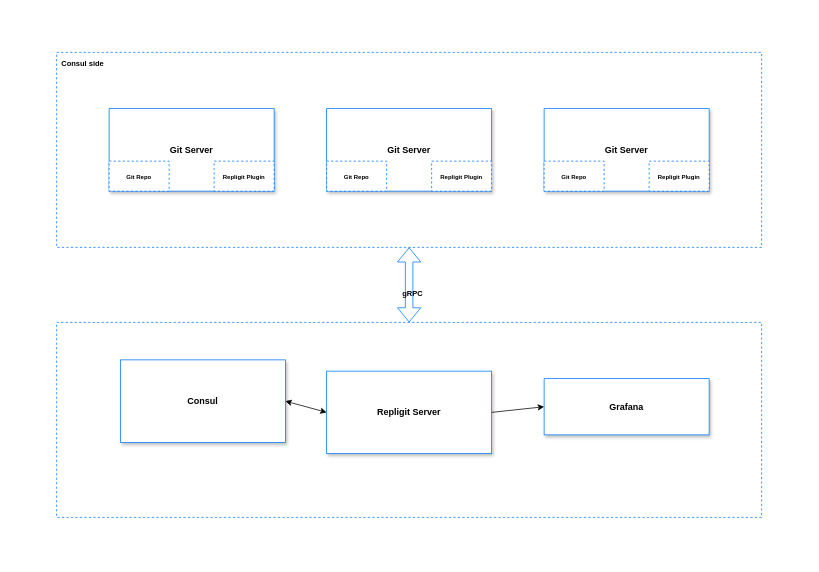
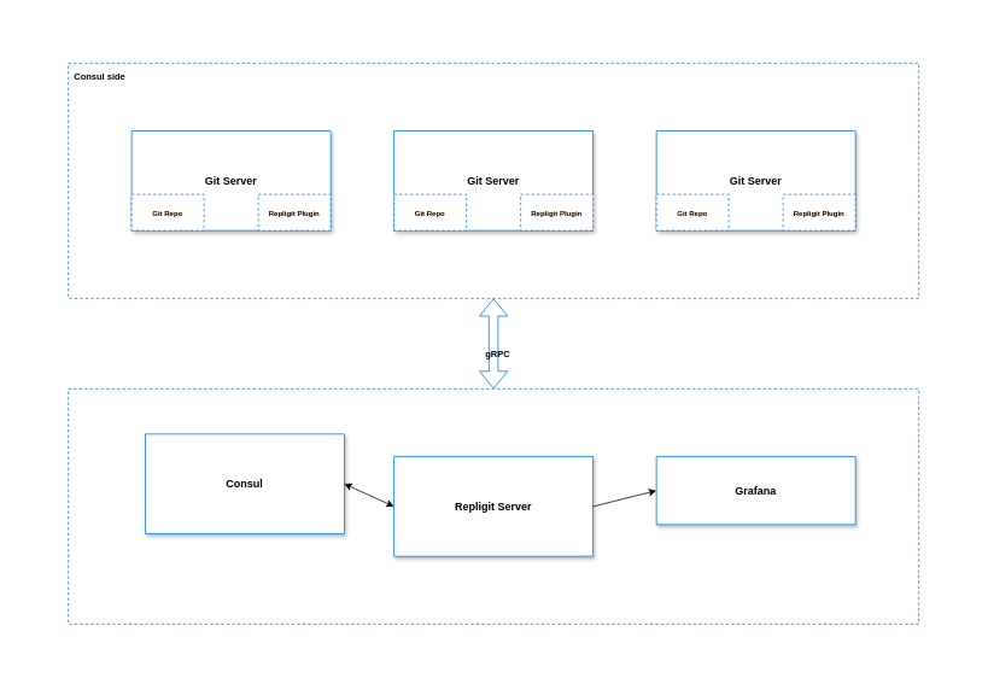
  <mxCell id="0" />
  <mxCell id="1" parent="0" />
  <mxCell id="2" value="" style="rounded=0;whiteSpace=wrap;html=1;shadow=0;dashed=1;strokeColor=none;fontSize=8;" parent="1" vertex="1"><mxGeometry x="20" y="20" width="1050" height="720" as="geometry" /></mxCell>
  <mxCell id="3" value="" style="rounded=0;whiteSpace=wrap;html=1;shadow=0;strokeColor=#0077FF;dashed=1;" parent="1" vertex="1"><mxGeometry x="75" y="429" width="940" height="260" as="geometry" /></mxCell>
  <mxCell id="4" value="" style="rounded=0;whiteSpace=wrap;html=1;shadow=0;strokeColor=#0077FF;dashed=1;" parent="1" vertex="1"><mxGeometry x="75" y="69" width="940" height="260" as="geometry" /></mxCell>
  <mxCell id="5" value="&lt;b&gt;Git Server&lt;/b&gt;" style="rounded=0;whiteSpace=wrap;html=1;shadow=1;strokeColor=#0077FF;" parent="1" vertex="1"><mxGeometry x="145" y="144" width="220" height="110" as="geometry" /></mxCell>
  <mxCell id="6" value="&lt;font style=&quot;font-size: 8px;&quot;&gt;&lt;b&gt;Repligit Plugin&lt;/b&gt;&lt;/font&gt;" style="rounded=0;whiteSpace=wrap;html=1;dashed=1;strokeColor=#0077FF;" parent="1" vertex="1"><mxGeometry x="285" y="214" width="80" height="40" as="geometry" /></mxCell>
  <mxCell id="7" value="&lt;b&gt;Git Server&lt;/b&gt;" style="rounded=0;whiteSpace=wrap;html=1;shadow=1;strokeColor=#0077FF;" parent="1" vertex="1"><mxGeometry x="435" y="144" width="220" height="110" as="geometry" /></mxCell>
  <mxCell id="8" value="&lt;b style=&quot;border-color: var(--border-color); font-size: 8px;&quot;&gt;Repligit Plugin&lt;/b&gt;" style="rounded=0;whiteSpace=wrap;html=1;dashed=1;strokeColor=#0077FF;" parent="1" vertex="1"><mxGeometry x="575" y="214" width="80" height="40" as="geometry" /></mxCell>
  <mxCell id="9" value="&lt;b&gt;Git Server&lt;/b&gt;" style="rounded=0;whiteSpace=wrap;html=1;shadow=1;strokeColor=#0077FF;" parent="1" vertex="1"><mxGeometry x="725" y="144" width="220" height="110" as="geometry" /></mxCell>
  <mxCell id="10" value="&lt;b style=&quot;border-color: var(--border-color); font-size: 8px;&quot;&gt;Repligit Plugin&lt;/b&gt;" style="rounded=0;whiteSpace=wrap;html=1;dashed=1;strokeColor=#0077FF;" parent="1" vertex="1"><mxGeometry x="865" y="214" width="80" height="40" as="geometry" /></mxCell>
  <mxCell id="11" value="&lt;b&gt;Consul&lt;/b&gt;" style="rounded=0;whiteSpace=wrap;html=1;shadow=1;strokeColor=#0077FF;" parent="1" vertex="1"><mxGeometry x="160" y="479" width="220" height="110" as="geometry" /></mxCell>
- <mxCell id="12" value="&lt;b&gt;Repligit Server&lt;/b&gt;" style="rounded=0;whiteSpace=wrap;html=1;shadow=1;strokeColor=#0077FF;" parent="1" vertex="1"><mxGeometry x="435" y="494" width="220" height="110" as="geometry" /></mxCell>
+ <mxCell id="12" value="&lt;b&gt;Repligit Server&lt;/b&gt;" style="rounded=0;whiteSpace=wrap;html=1;shadow=1;strokeColor=#0077FF;" parent="1" vertex="1"><mxGeometry x="435" y="504" width="220" height="110" as="geometry" /></mxCell>
  <mxCell id="13" value="&lt;b&gt;Grafana&lt;/b&gt;" style="rounded=0;whiteSpace=wrap;html=1;shadow=1;strokeColor=#0077FF;" parent="1" vertex="1"><mxGeometry x="725" y="504" width="220" height="75" as="geometry" /></mxCell>
  <mxCell id="14" value="" style="endArrow=classic;startArrow=classic;html=1;fontSize=10;exitX=1;exitY=0.5;exitDx=0;exitDy=0;entryX=0;entryY=0.5;entryDx=0;entryDy=0;startFill=1;" parent="1" source="11" target="12" edge="1"><mxGeometry width="50" height="50" relative="1" as="geometry"><mxPoint x="725" y="349" as="sourcePoint" /><mxPoint x="775" y="299" as="targetPoint" /></mxGeometry></mxCell>
  <mxCell id="15" value="" style="endArrow=none;startArrow=classic;html=1;fontSize=10;exitX=0;exitY=0.5;exitDx=0;exitDy=0;entryX=1;entryY=0.5;entryDx=0;entryDy=0;startFill=1;endFill=0;" parent="1" source="13" target="12" edge="1"><mxGeometry width="50" height="50" relative="1" as="geometry"><mxPoint x="375" y="569" as="sourcePoint" /><mxPoint x="445" y="569" as="targetPoint" /></mxGeometry></mxCell>
  <mxCell id="16" value="" style="shape=flexArrow;endArrow=classic;startArrow=classic;html=1;fontSize=10;exitX=0.5;exitY=0;exitDx=0;exitDy=0;entryX=0.5;entryY=1;entryDx=0;entryDy=0;strokeColor=#0077FF;" parent="1" source="3" target="4" edge="1"><mxGeometry width="100" height="100" relative="1" as="geometry"><mxPoint x="695" y="369" as="sourcePoint" /><mxPoint x="795" y="269" as="targetPoint" /></mxGeometry></mxCell>
  <mxCell id="17" value="&lt;b&gt;Consul side&lt;/b&gt;" style="text;html=1;strokeColor=none;fillColor=none;align=center;verticalAlign=middle;whiteSpace=wrap;rounded=0;shadow=0;dashed=1;fontSize=10;" parent="1" vertex="1"><mxGeometry x="75" y="69" width="70" height="30" as="geometry" /></mxCell>
  <mxCell id="18" value="&lt;b&gt;gRPC&lt;/b&gt;" style="text;html=1;strokeColor=none;fillColor=none;align=center;verticalAlign=middle;whiteSpace=wrap;rounded=0;shadow=0;dashed=1;fontSize=10;" parent="1" vertex="1"><mxGeometry x="525" y="375" width="50" height="30" as="geometry" /></mxCell>
  <mxCell id="19" value="&lt;font style=&quot;font-size: 8px;&quot;&gt;&lt;b&gt;Git Repo&lt;/b&gt;&lt;/font&gt;" style="rounded=0;whiteSpace=wrap;html=1;dashed=1;strokeColor=#0077FF;" parent="1" vertex="1"><mxGeometry x="145" y="214" width="80" height="40" as="geometry" /></mxCell>
  <mxCell id="20" value="&lt;font style=&quot;font-size: 8px;&quot;&gt;&lt;b&gt;Git Repo&lt;/b&gt;&lt;/font&gt;" style="rounded=0;whiteSpace=wrap;html=1;dashed=1;strokeColor=#0077FF;" parent="1" vertex="1"><mxGeometry x="435" y="214" width="80" height="40" as="geometry" /></mxCell>
  <mxCell id="21" value="&lt;font style=&quot;font-size: 8px;&quot;&gt;&lt;b&gt;Git Repo&lt;/b&gt;&lt;/font&gt;" style="rounded=0;whiteSpace=wrap;html=1;dashed=1;strokeColor=#0077FF;" parent="1" vertex="1"><mxGeometry x="725" y="214" width="80" height="40" as="geometry" /></mxCell>
